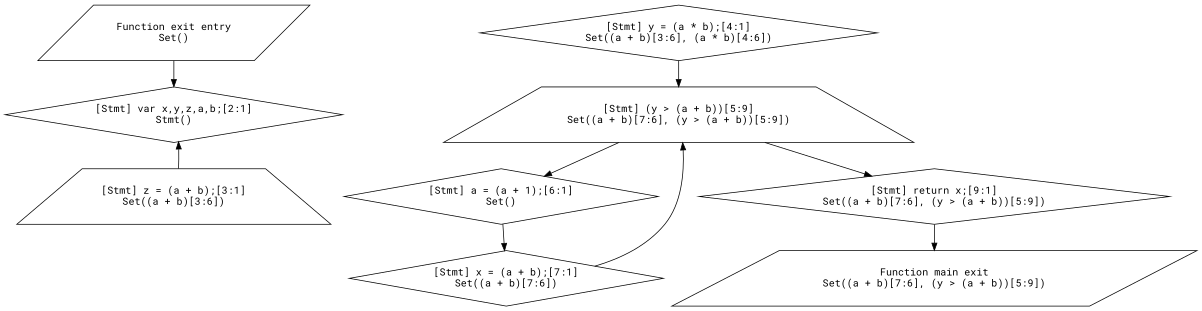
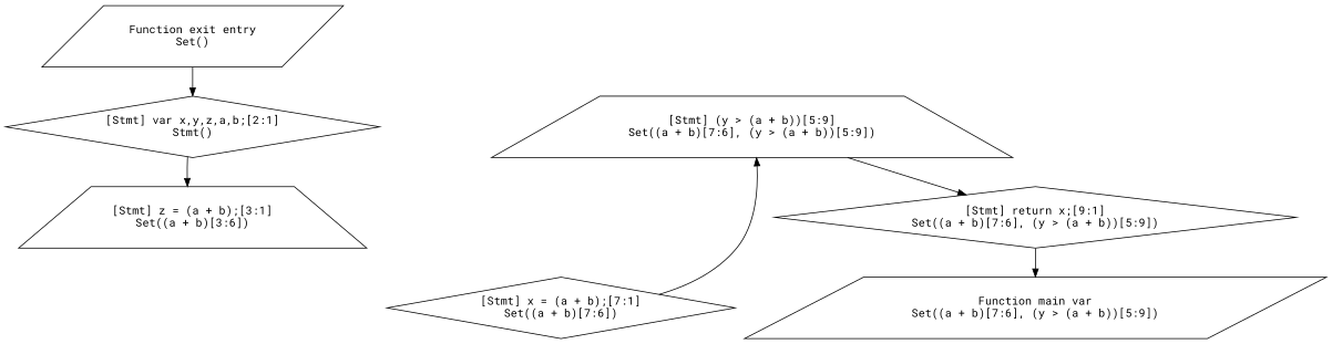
  digraph {
    fontname="Roboto Mono"
    node [fontname="Roboto Mono" shape=diamond]
    edge [fontname="Roboto Mono"]
    n1 [label="Function exit entry\nSet()" shape=parallelogram]
    n2 [label="[Stmt] var x,y,z,a,b;[2:1]\nStmt()"]
    n3 [label="[Stmt] z = (a + b);[3:1]\nSet((a + b)[3:6])" shape=trapezium]
-   n4 [label="Function main exit\nSet((a + b)[7:6], (y \> (a + b))[5:9])" shape=parallelogram]
-   n5 [label="[Stmt] y = (a * b);[4:1]\nSet((a + b)[3:6], (a * b)[4:6])"]
+   n4 [label="Function main var\nSet((a + b)[7:6], (y \> (a + b))[5:9])" shape=parallelogram]
    n6 [label="[Stmt] (y \> (a + b))[5:9]\nSet((a + b)[7:6], (y \> (a + b))[5:9])" shape=trapezium]
-   n7 [label="[Stmt] a = (a + 1);[6:1]\nSet()"]
    n8 [label="[Stmt] return x;[9:1]\nSet((a + b)[7:6], (y \> (a + b))[5:9])"]
    n9 [label="[Stmt] x = (a + b);[7:1]\nSet((a + b)[7:6])"]
    n1 -> n2
-   n3 -> n2
-   n5 -> n6
-   n6 -> n7
+   n2 -> n3
    n6 -> n8
-   n7 -> n9
    n8 -> n4
    n9 -> n6
  }
